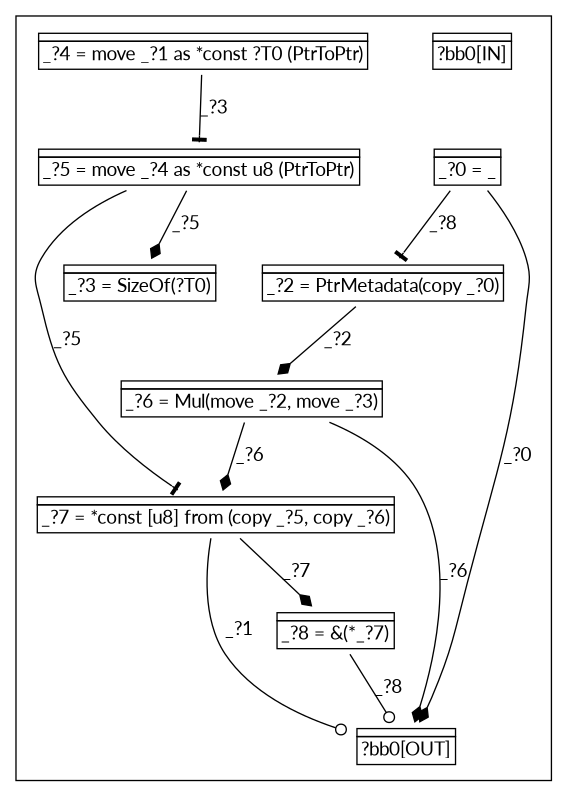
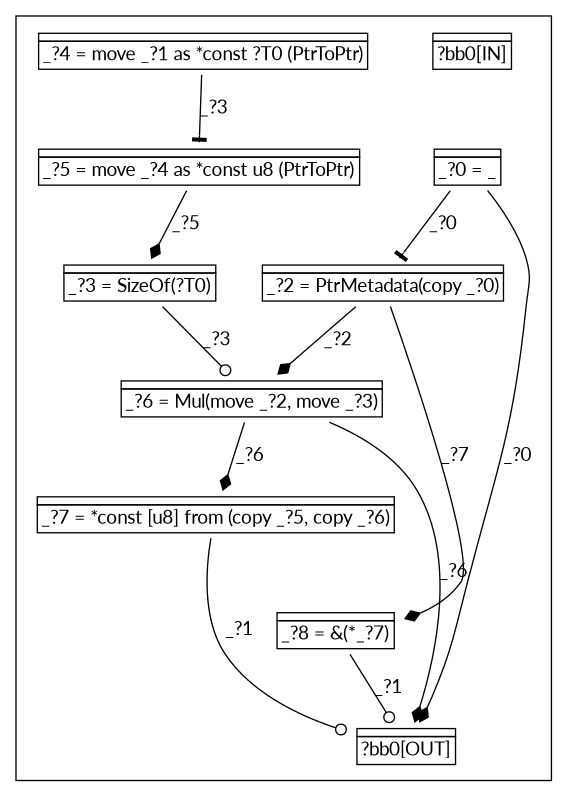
  digraph {
    compound=true
    fontname=Lato
    node [fontname=Lato shape=none]
    edge [arrowhead=diamond fontname=Lato]
    n1 [label=<<table border="0" cellborder="1" cellspacing="0"><tr><td  align="center" colspan="1"></td></tr><tr><td align="left">?bb0[IN]</td></tr></table>>]
    n2 [label=<<table border="0" cellborder="1" cellspacing="0"><tr><td  align="center" colspan="1"></td></tr><tr><td align="left">?bb0[OUT]</td></tr></table>>]
    n3 [label=<<table border="0" cellborder="1" cellspacing="0"><tr><td  align="center" colspan="1"></td></tr><tr><td align="left">_?0 = _</td></tr></table>>]
    n4 [label=<<table border="0" cellborder="1" cellspacing="0"><tr><td  align="center" colspan="1"></td></tr><tr><td align="left">_?2 = PtrMetadata(copy _?0)</td></tr></table>>]
    n5 [label=<<table border="0" cellborder="1" cellspacing="0"><tr><td  align="center" colspan="1"></td></tr><tr><td align="left">_?4 = move _?1 as *const ?T0 (PtrToPtr)</td></tr></table>>]
    n6 [label=<<table border="0" cellborder="1" cellspacing="0"><tr><td  align="center" colspan="1"></td></tr><tr><td align="left">_?6 = Mul(move _?2, move _?3)</td></tr></table>>]
    n7 [label=<<table border="0" cellborder="1" cellspacing="0"><tr><td  align="center" colspan="1"></td></tr><tr><td align="left">_?3 = SizeOf(?T0)</td></tr></table>>]
    n8 [label=<<table border="0" cellborder="1" cellspacing="0"><tr><td  align="center" colspan="1"></td></tr><tr><td align="left">_?5 = move _?4 as *const u8 (PtrToPtr)</td></tr></table>>]
    n9 [label=<<table border="0" cellborder="1" cellspacing="0"><tr><td  align="center" colspan="1"></td></tr><tr><td align="left">_?7 = *const [u8] from (copy _?5, copy _?6)</td></tr></table>>]
    n10 [label=<<table border="0" cellborder="1" cellspacing="0"><tr><td  align="center" colspan="1"></td></tr><tr><td align="left">_?8 = &amp;(*_?7)</td></tr></table>>]
    subgraph cluster_1 {
      n1
      n2
      n3
      n4
      n5
      n6
      n7
      n8
      n9
      n10
    }
    n3 -> n2 [label="_?0"]
-   n3 -> n4 [arrowhead=tee label="_?8"]
+   n3 -> n4 [arrowhead=tee label="_?0"]
    n4 -> n6 [label="_?2"]
    n5 -> n8 [arrowhead=tee label="_?3"]
    n6 -> n2 [label="_?6"]
    n6 -> n9 [label="_?6"]
+   n7 -> n6 [arrowhead=odot label="_?3"]
    n8 -> n7 [label="_?5"]
-   n8 -> n9 [arrowhead=tee label="_?5"]
    n9 -> n2 [arrowhead=odot label="_?1"]
-   n9 -> n10 [label="_?7"]
-   n10 -> n2 [arrowhead=odot label="_?8"]
+   n4 -> n10 [label="_?7"]
+   n10 -> n2 [arrowhead=odot label="_?1"]
  }
